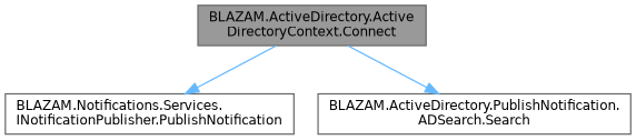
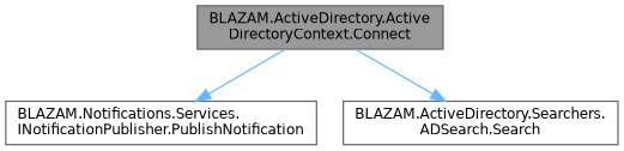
  digraph {
    rankdir=TB
    node [color=grey40 fillcolor=white fontname=Helvetica fontsize=10 shape=box style=filled]
    edge [color=steelblue1 fontname=Helvetica fontsize=10 labelfontname=Helvetica labelfontsize=10 style=solid]
    n1 [color=gray40 fillcolor=grey60 fontcolor=black height=0.2 label="BLAZAM.ActiveDirectory.Active\lDirectoryContext.Connect" width=0.4]
    n2 [height=0.2 label="BLAZAM.Notifications.Services.\lINotificationPublisher.PublishNotification" width=0.4]
-   n3 [height=0.2 label="BLAZAM.ActiveDirectory.PublishNotification.\lADSearch.Search" width=0.4]
+   n3 [height=0.2 label="BLAZAM.ActiveDirectory.Searchers.\lADSearch.Search" width=0.4]
    n1 -> n2
    n1 -> n3
  }
